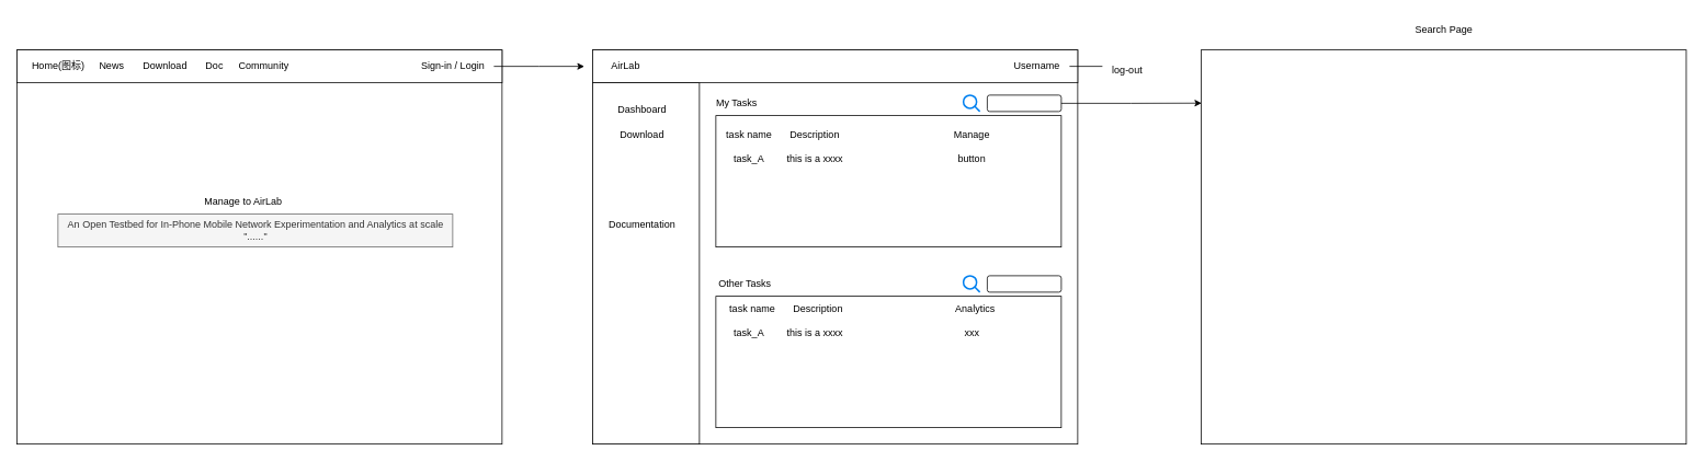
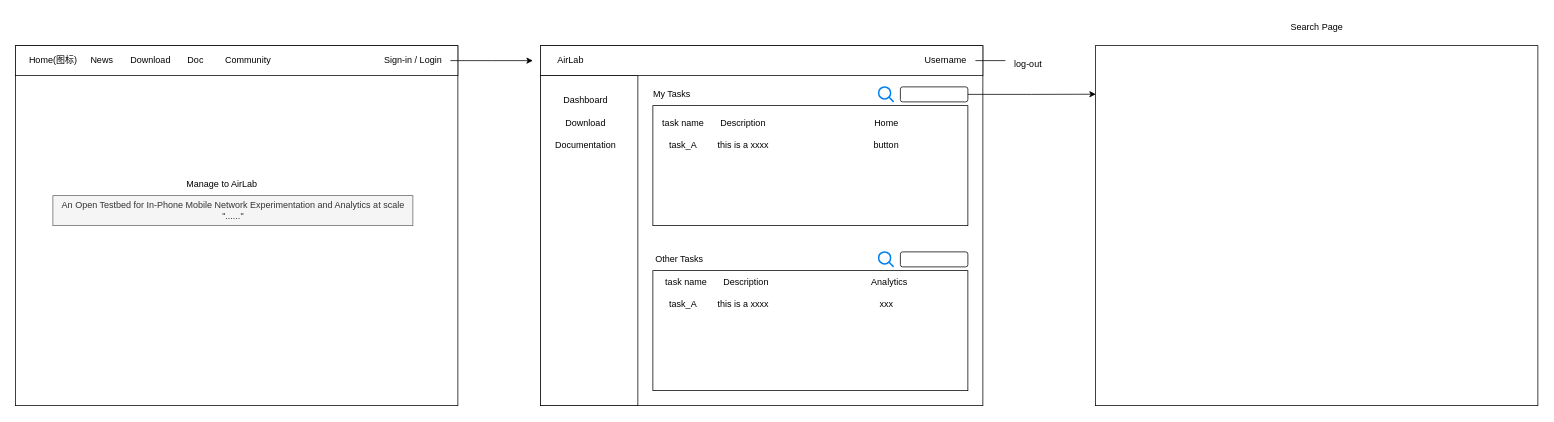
  <mxCell id="0" />
  <mxCell id="1" parent="0" />
  <mxCell id="2" value="" style="rounded=0;whiteSpace=wrap;html=1;" parent="1" vertex="1"><mxGeometry x="20" y="60" width="590" height="480" as="geometry" /></mxCell>
  <mxCell id="3" value="" style="rounded=0;whiteSpace=wrap;html=1;" parent="1" vertex="1"><mxGeometry x="20" y="60" width="590" height="40" as="geometry" /></mxCell>
  <mxCell id="4" style="edgeStyle=orthogonalEdgeStyle;rounded=0;orthogonalLoop=1;jettySize=auto;html=1;" edge="1" parent="1" source="5"><mxGeometry relative="1" as="geometry"><mxPoint x="710" y="80" as="targetPoint" /></mxGeometry></mxCell>
  <mxCell id="5" value="Sign-in / Login" style="text;html=1;align=center;verticalAlign=middle;resizable=0;points=[];autosize=1;strokeColor=none;fillColor=none;" parent="1" vertex="1"><mxGeometry x="500" y="65" width="100" height="30" as="geometry" /></mxCell>
  <mxCell id="6" value="Home(图标)" style="text;html=1;align=center;verticalAlign=middle;resizable=0;points=[];autosize=1;strokeColor=none;fillColor=none;" parent="1" vertex="1"><mxGeometry x="25" y="65" width="90" height="30" as="geometry" /></mxCell>
  <mxCell id="7" value="News" style="text;html=1;align=center;verticalAlign=middle;resizable=0;points=[];autosize=1;strokeColor=none;fillColor=none;" parent="1" vertex="1"><mxGeometry x="110" y="65" width="50" height="30" as="geometry" /></mxCell>
  <mxCell id="8" value="Download" style="text;html=1;align=center;verticalAlign=middle;resizable=0;points=[];autosize=1;strokeColor=none;fillColor=none;" parent="1" vertex="1"><mxGeometry x="160" y="65" width="80" height="30" as="geometry" /></mxCell>
  <mxCell id="9" value="Doc" style="text;html=1;align=center;verticalAlign=middle;resizable=0;points=[];autosize=1;strokeColor=none;fillColor=none;" parent="1" vertex="1"><mxGeometry x="240" y="65" width="40" height="30" as="geometry" /></mxCell>
- <mxCell id="10" value="Community" style="text;html=1;align=center;verticalAlign=middle;resizable=0;points=[];autosize=1;strokeColor=none;fillColor=none;" parent="1" vertex="1"><mxGeometry x="280" y="65" width="80" height="30" as="geometry" /></mxCell>
+ <mxCell id="10" value="Community" style="text;html=1;align=center;verticalAlign=middle;resizable=0;points=[];autosize=1;strokeColor=none;fillColor=none;" parent="1" vertex="1"><mxGeometry x="290" y="65" width="80" height="30" as="geometry" /></mxCell>
  <mxCell id="11" value="Manage to AirLab" style="text;html=1;align=center;verticalAlign=middle;resizable=0;points=[];autosize=1;strokeColor=none;fillColor=none;" parent="1" vertex="1"><mxGeometry x="235" y="230" width="120" height="30" as="geometry" /></mxCell>
  <mxCell id="12" value="&lt;div style=&quot;font-size: 12px;&quot;&gt;An Open Testbed for In-Phone Mobile Network Experimentation and Analytics at scale&lt;/div&gt;&lt;div style=&quot;font-size: 12px;&quot;&gt;&quot;......&lt;span style=&quot;background-color: initial;&quot;&gt;&quot;&lt;/span&gt;&lt;/div&gt;" style="text;html=1;align=center;verticalAlign=middle;resizable=0;points=[];autosize=1;strokeColor=#666666;fillColor=#f5f5f5;labelBorderColor=none;fontColor=#333333;rounded=0;fontSize=12;horizontal=1;" parent="1" vertex="1"><mxGeometry x="70" y="260" width="480" height="40" as="geometry" /></mxCell>
  <mxCell id="13" value="" style="rounded=0;whiteSpace=wrap;html=1;" vertex="1" parent="1"><mxGeometry x="720" y="60" width="590" height="480" as="geometry" /></mxCell>
  <mxCell id="14" value="" style="rounded=0;whiteSpace=wrap;html=1;" vertex="1" parent="1"><mxGeometry x="720" y="60" width="590" height="40" as="geometry" /></mxCell>
  <mxCell id="15" style="edgeStyle=orthogonalEdgeStyle;rounded=0;orthogonalLoop=1;jettySize=auto;html=1;entryX=0;entryY=0.333;entryDx=0;entryDy=0;entryPerimeter=0;endArrow=none;" edge="1" parent="1" source="16" target="17"><mxGeometry relative="1" as="geometry"><mxPoint x="1330" y="100" as="targetPoint" /></mxGeometry></mxCell>
  <mxCell id="16" value="Username" style="text;html=1;align=center;verticalAlign=middle;resizable=0;points=[];autosize=1;strokeColor=none;fillColor=none;" vertex="1" parent="1"><mxGeometry x="1220" y="65" width="80" height="30" as="geometry" /></mxCell>
  <mxCell id="17" value="log-out" style="text;html=1;align=center;verticalAlign=middle;resizable=0;points=[];autosize=1;strokeColor=none;fillColor=none;" vertex="1" parent="1"><mxGeometry x="1340" y="70" width="60" height="30" as="geometry" /></mxCell>
  <mxCell id="18" value="AirLab" style="text;html=1;align=center;verticalAlign=middle;resizable=0;points=[];autosize=1;strokeColor=none;fillColor=none;" vertex="1" parent="1"><mxGeometry x="730" y="65" width="60" height="30" as="geometry" /></mxCell>
  <mxCell id="19" value="" style="rounded=0;whiteSpace=wrap;html=1;" vertex="1" parent="1"><mxGeometry x="720" y="100" width="130" height="440" as="geometry" /></mxCell>
  <mxCell id="20" value="Dashboard" style="text;html=1;align=center;verticalAlign=middle;resizable=0;points=[];autosize=1;strokeColor=none;fillColor=none;" vertex="1" parent="1"><mxGeometry x="740" y="118" width="80" height="30" as="geometry" /></mxCell>
  <mxCell id="21" value="Download" style="text;html=1;align=center;verticalAlign=middle;resizable=0;points=[];autosize=1;strokeColor=none;fillColor=none;" vertex="1" parent="1"><mxGeometry x="740" y="148" width="80" height="30" as="geometry" /></mxCell>
- <mxCell id="22" value="Documentation" style="text;html=1;align=center;verticalAlign=middle;resizable=0;points=[];autosize=1;strokeColor=none;fillColor=none;" vertex="1" parent="1"><mxGeometry x="730" y="258" width="100" height="30" as="geometry" /></mxCell>
+ <mxCell id="22" value="Documentation" style="text;html=1;align=center;verticalAlign=middle;resizable=0;points=[];autosize=1;strokeColor=none;fillColor=none;" vertex="1" parent="1"><mxGeometry x="730" y="178" width="100" height="30" as="geometry" /></mxCell>
  <mxCell id="23" value="" style="rounded=0;whiteSpace=wrap;html=1;" vertex="1" parent="1"><mxGeometry x="870" y="140" width="420" height="160" as="geometry" /></mxCell>
  <mxCell id="24" value="My Tasks" style="text;html=1;align=center;verticalAlign=middle;resizable=0;points=[];autosize=1;strokeColor=none;fillColor=none;" vertex="1" parent="1"><mxGeometry x="860" y="110" width="70" height="30" as="geometry" /></mxCell>
  <mxCell id="25" value="Other Tasks" style="text;html=1;align=center;verticalAlign=middle;resizable=0;points=[];autosize=1;strokeColor=none;fillColor=none;" vertex="1" parent="1"><mxGeometry x="860" y="330" width="90" height="30" as="geometry" /></mxCell>
  <mxCell id="26" value="" style="rounded=0;whiteSpace=wrap;html=1;" vertex="1" parent="1"><mxGeometry x="870" y="360" width="420" height="160" as="geometry" /></mxCell>
  <mxCell id="27" value="task name" style="text;html=1;align=center;verticalAlign=middle;resizable=0;points=[];autosize=1;strokeColor=none;fillColor=none;" vertex="1" parent="1"><mxGeometry x="870" y="148" width="80" height="30" as="geometry" /></mxCell>
  <mxCell id="28" value="Description" style="text;html=1;align=center;verticalAlign=middle;resizable=0;points=[];autosize=1;strokeColor=none;fillColor=none;" vertex="1" parent="1"><mxGeometry x="950" y="148" width="80" height="30" as="geometry" /></mxCell>
- <mxCell id="29" value="Manage" style="text;html=1;align=center;verticalAlign=middle;resizable=0;points=[];autosize=1;strokeColor=none;fillColor=none;" vertex="1" parent="1"><mxGeometry x="1146" y="148" width="70" height="30" as="geometry" /></mxCell>
+ <mxCell id="29" value="Home" style="text;html=1;align=center;verticalAlign=middle;resizable=0;points=[];autosize=1;strokeColor=none;fillColor=none;" vertex="1" parent="1"><mxGeometry x="1146" y="148" width="70" height="30" as="geometry" /></mxCell>
  <mxCell id="30" value="task name" style="text;html=1;align=center;verticalAlign=middle;resizable=0;points=[];autosize=1;strokeColor=none;fillColor=none;" vertex="1" parent="1"><mxGeometry x="874" y="360" width="80" height="30" as="geometry" /></mxCell>
  <mxCell id="31" value="Description" style="text;html=1;align=center;verticalAlign=middle;resizable=0;points=[];autosize=1;strokeColor=none;fillColor=none;" vertex="1" parent="1"><mxGeometry x="954" y="360" width="80" height="30" as="geometry" /></mxCell>
  <mxCell id="32" value="" style="rounded=0;whiteSpace=wrap;html=1;" vertex="1" parent="1"><mxGeometry x="1460" y="60" width="590" height="480" as="geometry" /></mxCell>
  <mxCell id="33" value="" style="rounded=1;whiteSpace=wrap;html=1;" vertex="1" parent="1"><mxGeometry x="1200" y="115" width="90" height="20" as="geometry" /></mxCell>
  <mxCell id="34" value="" style="html=1;verticalLabelPosition=bottom;align=center;labelBackgroundColor=#ffffff;verticalAlign=top;strokeWidth=2;strokeColor=#0080F0;shadow=0;dashed=0;shape=mxgraph.ios7.icons.looking_glass;" vertex="1" parent="1"><mxGeometry x="1171" y="115" width="20" height="20" as="geometry" /></mxCell>
  <mxCell id="35" value="" style="rounded=1;whiteSpace=wrap;html=1;" vertex="1" parent="1"><mxGeometry x="1200" y="335" width="90" height="20" as="geometry" /></mxCell>
  <mxCell id="36" value="" style="html=1;verticalLabelPosition=bottom;align=center;labelBackgroundColor=#ffffff;verticalAlign=top;strokeWidth=2;strokeColor=#0080F0;shadow=0;dashed=0;shape=mxgraph.ios7.icons.looking_glass;" vertex="1" parent="1"><mxGeometry x="1171" y="335" width="20" height="20" as="geometry" /></mxCell>
  <mxCell id="37" value="Search Page" style="text;html=1;align=center;verticalAlign=middle;resizable=0;points=[];autosize=1;strokeColor=none;fillColor=none;" vertex="1" parent="1"><mxGeometry x="1710" y="20" width="90" height="30" as="geometry" /></mxCell>
  <mxCell id="38" value="task_A" style="text;html=1;align=center;verticalAlign=middle;resizable=0;points=[];autosize=1;strokeColor=none;fillColor=none;" vertex="1" parent="1"><mxGeometry x="880" y="178" width="60" height="30" as="geometry" /></mxCell>
  <mxCell id="39" value="this is a xxxx" style="text;html=1;align=center;verticalAlign=middle;resizable=0;points=[];autosize=1;strokeColor=none;fillColor=none;" vertex="1" parent="1"><mxGeometry x="945" y="178" width="90" height="30" as="geometry" /></mxCell>
  <mxCell id="40" value="button" style="text;html=1;align=center;verticalAlign=middle;resizable=0;points=[];autosize=1;strokeColor=none;fillColor=none;" vertex="1" parent="1"><mxGeometry x="1151" y="178" width="60" height="30" as="geometry" /></mxCell>
  <mxCell id="41" value="task_A" style="text;html=1;align=center;verticalAlign=middle;resizable=0;points=[];autosize=1;strokeColor=none;fillColor=none;" vertex="1" parent="1"><mxGeometry x="880" y="390" width="60" height="30" as="geometry" /></mxCell>
  <mxCell id="42" value="this is a xxxx" style="text;html=1;align=center;verticalAlign=middle;resizable=0;points=[];autosize=1;strokeColor=none;fillColor=none;" vertex="1" parent="1"><mxGeometry x="945" y="390" width="90" height="30" as="geometry" /></mxCell>
  <mxCell id="43" value="xxx" style="text;html=1;align=center;verticalAlign=middle;resizable=0;points=[];autosize=1;strokeColor=none;fillColor=none;" vertex="1" parent="1"><mxGeometry x="1161" y="390" width="40" height="30" as="geometry" /></mxCell>
  <mxCell id="44" value="Analytics" style="text;html=1;align=center;verticalAlign=middle;resizable=0;points=[];autosize=1;strokeColor=none;fillColor=none;" vertex="1" parent="1"><mxGeometry x="1145" y="360" width="80" height="30" as="geometry" /></mxCell>
  <mxCell id="45" style="edgeStyle=orthogonalEdgeStyle;rounded=0;orthogonalLoop=1;jettySize=auto;html=1;entryX=0.001;entryY=0.135;entryDx=0;entryDy=0;entryPerimeter=0;" edge="1" parent="1" source="33" target="32"><mxGeometry relative="1" as="geometry" /></mxCell>
